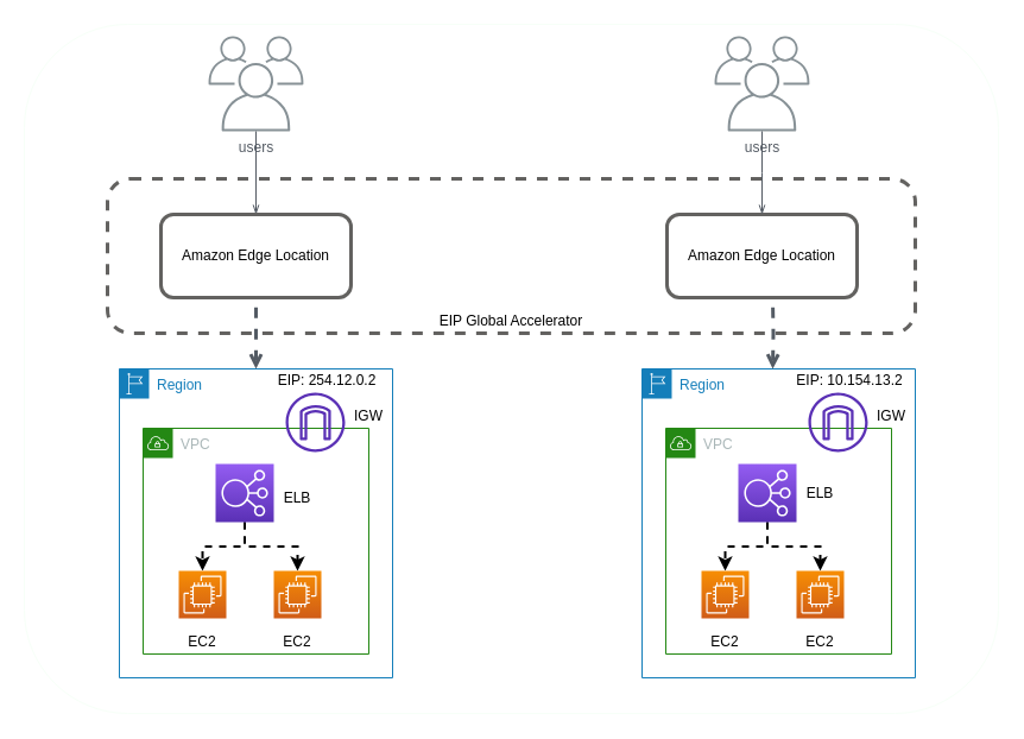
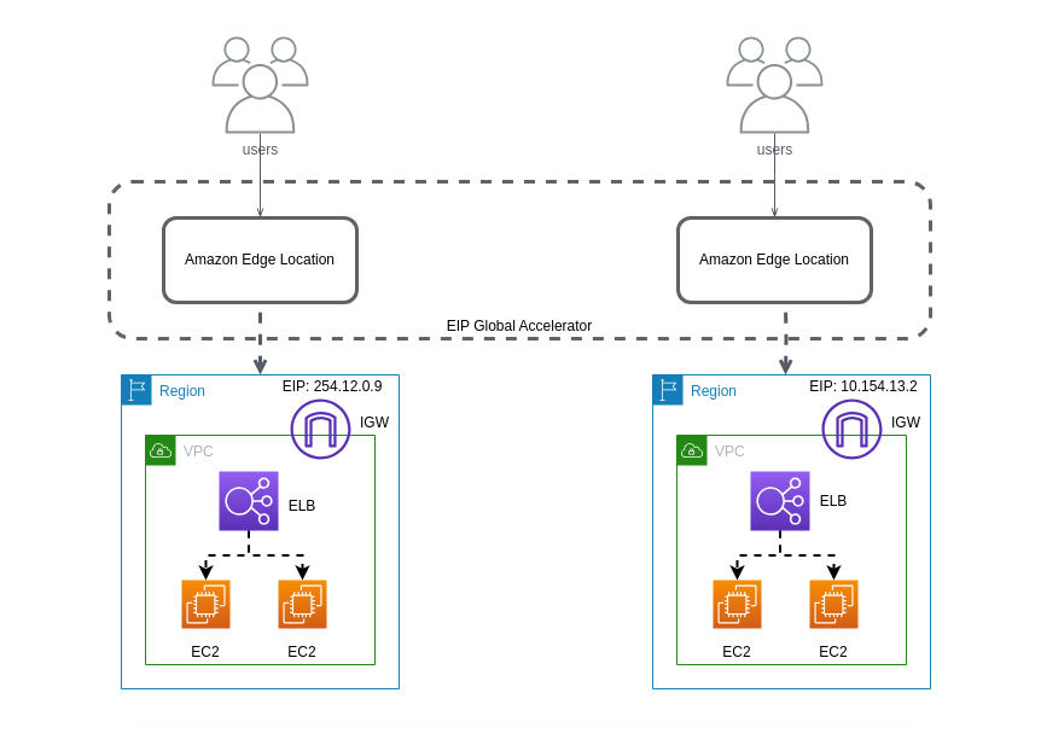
  <mxCell id="0" />
  <mxCell id="1" parent="0" />
  <mxCell id="2" value="" style="rounded=1;whiteSpace=wrap;html=1;strokeColor=#F7FFF8;" parent="1" vertex="1"><mxGeometry x="20" y="20" width="820" height="580" as="geometry" /></mxCell>
  <mxCell id="3" value="" style="rounded=1;whiteSpace=wrap;html=1;shadow=0;strokeColor=#636260;strokeWidth=3;dashed=1;" parent="1" vertex="1"><mxGeometry x="90" y="150" width="680" height="130" as="geometry" /></mxCell>
  <mxCell id="4" value="Region" style="points=[[0,0],[0.25,0],[0.5,0],[0.75,0],[1,0],[1,0.25],[1,0.5],[1,0.75],[1,1],[0.75,1],[0.5,1],[0.25,1],[0,1],[0,0.75],[0,0.5],[0,0.25]];outlineConnect=0;gradientColor=none;html=1;whiteSpace=wrap;fontSize=12;fontStyle=0;shape=mxgraph.aws4.group;grIcon=mxgraph.aws4.group_region;strokeColor=#147EBA;fillColor=none;verticalAlign=top;align=left;spacingLeft=30;fontColor=#147EBA;dashed=0;shadow=0;" parent="1" vertex="1"><mxGeometry x="100" y="310" width="230" height="260" as="geometry" /></mxCell>
  <mxCell id="5" value="VPC" style="points=[[0,0],[0.25,0],[0.5,0],[0.75,0],[1,0],[1,0.25],[1,0.5],[1,0.75],[1,1],[0.75,1],[0.5,1],[0.25,1],[0,1],[0,0.75],[0,0.5],[0,0.25]];outlineConnect=0;gradientColor=none;html=1;whiteSpace=wrap;fontSize=12;fontStyle=0;shape=mxgraph.aws4.group;grIcon=mxgraph.aws4.group_vpc;strokeColor=#248814;fillColor=none;verticalAlign=top;align=left;spacingLeft=30;fontColor=#AAB7B8;dashed=0;shadow=0;" parent="1" vertex="1"><mxGeometry x="120" y="360" width="190" height="190" as="geometry" /></mxCell>
  <mxCell id="6" value="" style="outlineConnect=0;fontColor=#232F3E;gradientColor=none;fillColor=#5A30B5;strokeColor=none;dashed=0;verticalLabelPosition=bottom;verticalAlign=top;align=center;html=1;fontSize=12;fontStyle=0;aspect=fixed;pointerEvents=1;shape=mxgraph.aws4.internet_gateway;shadow=0;" parent="1" vertex="1"><mxGeometry x="240" y="330" width="50" height="50" as="geometry" /></mxCell>
  <mxCell id="7" style="edgeStyle=orthogonalEdgeStyle;rounded=0;orthogonalLoop=1;jettySize=auto;html=1;dashed=1;strokeWidth=2;" parent="1" source="9" target="10" edge="1"><mxGeometry relative="1" as="geometry" /></mxCell>
  <mxCell id="8" style="edgeStyle=orthogonalEdgeStyle;rounded=0;orthogonalLoop=1;jettySize=auto;html=1;dashed=1;strokeWidth=2;" parent="1" source="9" target="11" edge="1"><mxGeometry relative="1" as="geometry" /></mxCell>
  <mxCell id="9" value="" style="outlineConnect=0;fontColor=#232F3E;gradientColor=#945DF2;gradientDirection=north;fillColor=#5A30B5;strokeColor=#ffffff;dashed=0;verticalLabelPosition=bottom;verticalAlign=top;align=center;html=1;fontSize=12;fontStyle=0;aspect=fixed;shape=mxgraph.aws4.resourceIcon;resIcon=mxgraph.aws4.elastic_load_balancing;shadow=0;direction=south;rotation=-90;" parent="1" vertex="1"><mxGeometry x="181" y="390" width="49" height="49" as="geometry" /></mxCell>
  <mxCell id="10" value="" style="outlineConnect=0;fontColor=#232F3E;gradientColor=#F78E04;gradientDirection=north;fillColor=#D05C17;strokeColor=#ffffff;dashed=0;verticalLabelPosition=bottom;verticalAlign=top;align=center;html=1;fontSize=12;fontStyle=0;aspect=fixed;shape=mxgraph.aws4.resourceIcon;resIcon=mxgraph.aws4.ec2;shadow=0;" parent="1" vertex="1"><mxGeometry x="150" y="480" width="40" height="40" as="geometry" /></mxCell>
  <mxCell id="11" value="" style="outlineConnect=0;fontColor=#232F3E;gradientColor=#F78E04;gradientDirection=north;fillColor=#D05C17;strokeColor=#ffffff;dashed=0;verticalLabelPosition=bottom;verticalAlign=top;align=center;html=1;fontSize=12;fontStyle=0;aspect=fixed;shape=mxgraph.aws4.resourceIcon;resIcon=mxgraph.aws4.ec2;shadow=0;" parent="1" vertex="1"><mxGeometry x="230" y="480" width="40" height="40" as="geometry" /></mxCell>
  <mxCell id="12" value="users" style="outlineConnect=0;gradientColor=none;fontColor=#545B64;strokeColor=none;fillColor=#879196;dashed=0;verticalLabelPosition=bottom;verticalAlign=top;align=center;html=1;fontSize=12;fontStyle=0;aspect=fixed;shape=mxgraph.aws4.illustration_users;pointerEvents=1;shadow=0;" parent="1" vertex="1"><mxGeometry x="175" y="30" width="80" height="80" as="geometry" /></mxCell>
  <mxCell id="13" value="" style="edgeStyle=orthogonalEdgeStyle;html=1;endArrow=openThin;elbow=vertical;startArrow=none;endFill=0;strokeColor=#545B64;rounded=0;entryX=0.5;entryY=0;entryDx=0;entryDy=0;" parent="1" source="12" target="32" edge="1"><mxGeometry width="100" relative="1" as="geometry"><mxPoint x="365" y="290" as="sourcePoint" /><mxPoint x="406" y="180" as="targetPoint" /></mxGeometry></mxCell>
  <mxCell id="14" value="Region" style="points=[[0,0],[0.25,0],[0.5,0],[0.75,0],[1,0],[1,0.25],[1,0.5],[1,0.75],[1,1],[0.75,1],[0.5,1],[0.25,1],[0,1],[0,0.75],[0,0.5],[0,0.25]];outlineConnect=0;gradientColor=none;html=1;whiteSpace=wrap;fontSize=12;fontStyle=0;shape=mxgraph.aws4.group;grIcon=mxgraph.aws4.group_region;strokeColor=#147EBA;fillColor=none;verticalAlign=top;align=left;spacingLeft=30;fontColor=#147EBA;dashed=0;shadow=0;" parent="1" vertex="1"><mxGeometry x="540" y="310" width="230" height="260" as="geometry" /></mxCell>
  <mxCell id="15" value="VPC" style="points=[[0,0],[0.25,0],[0.5,0],[0.75,0],[1,0],[1,0.25],[1,0.5],[1,0.75],[1,1],[0.75,1],[0.5,1],[0.25,1],[0,1],[0,0.75],[0,0.5],[0,0.25]];outlineConnect=0;gradientColor=none;html=1;whiteSpace=wrap;fontSize=12;fontStyle=0;shape=mxgraph.aws4.group;grIcon=mxgraph.aws4.group_vpc;strokeColor=#248814;fillColor=none;verticalAlign=top;align=left;spacingLeft=30;fontColor=#AAB7B8;dashed=0;shadow=0;" parent="1" vertex="1"><mxGeometry x="560" y="360" width="190" height="190" as="geometry" /></mxCell>
  <mxCell id="16" value="" style="outlineConnect=0;fontColor=#232F3E;gradientColor=none;fillColor=#5A30B5;strokeColor=none;dashed=0;verticalLabelPosition=bottom;verticalAlign=top;align=center;html=1;fontSize=12;fontStyle=0;aspect=fixed;pointerEvents=1;shape=mxgraph.aws4.internet_gateway;shadow=0;" parent="1" vertex="1"><mxGeometry x="680" y="330" width="50" height="50" as="geometry" /></mxCell>
  <mxCell id="17" style="edgeStyle=orthogonalEdgeStyle;rounded=0;orthogonalLoop=1;jettySize=auto;html=1;dashed=1;strokeWidth=2;" parent="1" source="19" target="20" edge="1"><mxGeometry relative="1" as="geometry" /></mxCell>
  <mxCell id="18" style="edgeStyle=orthogonalEdgeStyle;rounded=0;orthogonalLoop=1;jettySize=auto;html=1;dashed=1;strokeWidth=2;" parent="1" source="19" target="21" edge="1"><mxGeometry relative="1" as="geometry" /></mxCell>
  <mxCell id="19" value="" style="outlineConnect=0;fontColor=#232F3E;gradientColor=#945DF2;gradientDirection=north;fillColor=#5A30B5;strokeColor=#ffffff;dashed=0;verticalLabelPosition=bottom;verticalAlign=top;align=center;html=1;fontSize=12;fontStyle=0;aspect=fixed;shape=mxgraph.aws4.resourceIcon;resIcon=mxgraph.aws4.elastic_load_balancing;shadow=0;direction=south;rotation=-90;" parent="1" vertex="1"><mxGeometry x="621" y="390" width="49" height="49" as="geometry" /></mxCell>
  <mxCell id="20" value="" style="outlineConnect=0;fontColor=#232F3E;gradientColor=#F78E04;gradientDirection=north;fillColor=#D05C17;strokeColor=#ffffff;dashed=0;verticalLabelPosition=bottom;verticalAlign=top;align=center;html=1;fontSize=12;fontStyle=0;aspect=fixed;shape=mxgraph.aws4.resourceIcon;resIcon=mxgraph.aws4.ec2;shadow=0;" parent="1" vertex="1"><mxGeometry x="590" y="480" width="40" height="40" as="geometry" /></mxCell>
  <mxCell id="21" value="" style="outlineConnect=0;fontColor=#232F3E;gradientColor=#F78E04;gradientDirection=north;fillColor=#D05C17;strokeColor=#ffffff;dashed=0;verticalLabelPosition=bottom;verticalAlign=top;align=center;html=1;fontSize=12;fontStyle=0;aspect=fixed;shape=mxgraph.aws4.resourceIcon;resIcon=mxgraph.aws4.ec2;shadow=0;" parent="1" vertex="1"><mxGeometry x="670" y="480" width="40" height="40" as="geometry" /></mxCell>
  <mxCell id="22" value="IGW" style="text;html=1;strokeColor=none;fillColor=none;align=center;verticalAlign=middle;whiteSpace=wrap;rounded=0;shadow=0;" parent="1" vertex="1"><mxGeometry x="290" y="340" width="40" height="20" as="geometry" /></mxCell>
  <mxCell id="23" value="IGW" style="text;html=1;strokeColor=none;fillColor=none;align=center;verticalAlign=middle;whiteSpace=wrap;rounded=0;shadow=0;" parent="1" vertex="1"><mxGeometry x="730" y="340" width="40" height="20" as="geometry" /></mxCell>
  <mxCell id="24" value="EC2" style="text;html=1;strokeColor=none;fillColor=none;align=center;verticalAlign=middle;whiteSpace=wrap;rounded=0;shadow=0;" parent="1" vertex="1"><mxGeometry x="150" y="530" width="40" height="20" as="geometry" /></mxCell>
  <mxCell id="25" value="EC2" style="text;html=1;strokeColor=none;fillColor=none;align=center;verticalAlign=middle;whiteSpace=wrap;rounded=0;shadow=0;" parent="1" vertex="1"><mxGeometry x="230" y="530" width="40" height="20" as="geometry" /></mxCell>
  <mxCell id="26" value="EC2" style="text;html=1;strokeColor=none;fillColor=none;align=center;verticalAlign=middle;whiteSpace=wrap;rounded=0;shadow=0;" parent="1" vertex="1"><mxGeometry x="590" y="530" width="40" height="20" as="geometry" /></mxCell>
  <mxCell id="27" value="EC2" style="text;html=1;strokeColor=none;fillColor=none;align=center;verticalAlign=middle;whiteSpace=wrap;rounded=0;shadow=0;" parent="1" vertex="1"><mxGeometry x="670" y="530" width="40" height="20" as="geometry" /></mxCell>
  <mxCell id="28" value="ELB" style="text;html=1;strokeColor=none;fillColor=none;align=center;verticalAlign=middle;whiteSpace=wrap;rounded=0;shadow=0;" parent="1" vertex="1"><mxGeometry x="670" y="404.5" width="40" height="20" as="geometry" /></mxCell>
  <mxCell id="29" value="ELB" style="text;html=1;strokeColor=none;fillColor=none;align=center;verticalAlign=middle;whiteSpace=wrap;rounded=0;shadow=0;" parent="1" vertex="1"><mxGeometry x="230" y="409" width="40" height="20" as="geometry" /></mxCell>
  <mxCell id="30" value="EIP: 10.154.13.2" style="text;html=1;strokeColor=none;fillColor=none;align=center;verticalAlign=middle;whiteSpace=wrap;rounded=0;shadow=0;" parent="1" vertex="1"><mxGeometry x="660" y="310" width="110" height="20" as="geometry" /></mxCell>
- <mxCell id="31" value="EIP: 254.12.0.2" style="text;html=1;strokeColor=none;fillColor=none;align=center;verticalAlign=middle;whiteSpace=wrap;rounded=0;shadow=0;" parent="1" vertex="1"><mxGeometry x="220" y="310" width="110" height="20" as="geometry" /></mxCell>
+ <mxCell id="31" value="EIP: 254.12.0.9" style="text;html=1;strokeColor=none;fillColor=none;align=center;verticalAlign=middle;whiteSpace=wrap;rounded=0;shadow=0;" parent="1" vertex="1"><mxGeometry x="220" y="310" width="110" height="20" as="geometry" /></mxCell>
  <mxCell id="32" value="Amazon Edge Location" style="rounded=1;whiteSpace=wrap;html=1;shadow=0;strokeColor=#636260;strokeWidth=3;" parent="1" vertex="1"><mxGeometry x="135" y="180" width="160" height="70" as="geometry" /></mxCell>
  <mxCell id="33" value="&lt;span&gt;Amazon Edge Location&lt;/span&gt;" style="rounded=1;whiteSpace=wrap;html=1;shadow=0;strokeColor=#636260;strokeWidth=3;" parent="1" vertex="1"><mxGeometry x="561" y="180" width="160" height="70" as="geometry" /></mxCell>
  <mxCell id="34" value="users" style="outlineConnect=0;gradientColor=none;fontColor=#545B64;strokeColor=none;fillColor=#879196;dashed=0;verticalLabelPosition=bottom;verticalAlign=top;align=center;html=1;fontSize=12;fontStyle=0;aspect=fixed;shape=mxgraph.aws4.illustration_users;pointerEvents=1;shadow=0;" parent="1" vertex="1"><mxGeometry x="601" y="30" width="80" height="80" as="geometry" /></mxCell>
  <mxCell id="35" value="" style="edgeStyle=orthogonalEdgeStyle;html=1;endArrow=openThin;elbow=vertical;startArrow=none;endFill=0;strokeColor=#545B64;rounded=0;entryX=0.5;entryY=0;entryDx=0;entryDy=0;" parent="1" source="34" edge="1"><mxGeometry width="100" relative="1" as="geometry"><mxPoint x="791" y="290" as="sourcePoint" /><mxPoint x="641" y="180" as="targetPoint" /></mxGeometry></mxCell>
  <mxCell id="36" value="" style="edgeStyle=orthogonalEdgeStyle;html=1;endArrow=none;elbow=vertical;startArrow=open;startFill=0;strokeColor=#545B64;rounded=0;dashed=1;entryX=0.5;entryY=1;entryDx=0;entryDy=0;exitX=0.5;exitY=0;exitDx=0;exitDy=0;strokeWidth=3;" parent="1" source="4" target="32" edge="1"><mxGeometry width="100" relative="1" as="geometry"><mxPoint x="370" y="290" as="sourcePoint" /><mxPoint x="470" y="290" as="targetPoint" /></mxGeometry></mxCell>
  <mxCell id="37" value="" style="edgeStyle=orthogonalEdgeStyle;html=1;endArrow=none;elbow=vertical;startArrow=open;startFill=0;strokeColor=#545B64;rounded=0;dashed=1;entryX=0.556;entryY=1;entryDx=0;entryDy=0;entryPerimeter=0;strokeWidth=3;" parent="1" target="33" edge="1"><mxGeometry width="100" relative="1" as="geometry"><mxPoint x="650" y="310" as="sourcePoint" /><mxPoint x="465" y="290" as="targetPoint" /></mxGeometry></mxCell>
  <mxCell id="38" value="EIP Global Accelerator" style="text;html=1;strokeColor=none;fillColor=none;align=center;verticalAlign=middle;whiteSpace=wrap;rounded=0;shadow=0;" parent="1" vertex="1"><mxGeometry x="355" y="260" width="150" height="20" as="geometry" /></mxCell>
